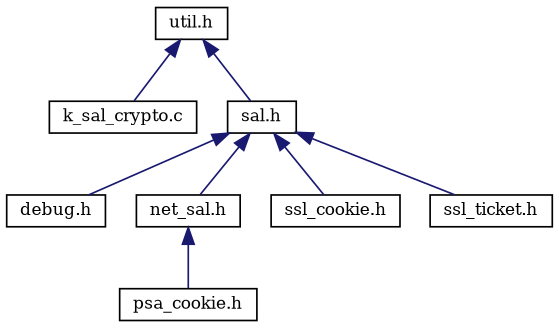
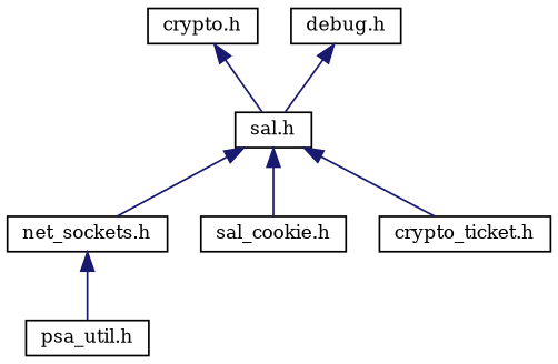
  digraph {
    fontname="DejaVu Serif"
    node [color=black fillcolor=white fontname="DejaVu Serif" fontsize=10 shape=record style=filled]
    edge [color=midnightblue dir=back fontname="DejaVu Serif" fontsize=10 labelfontname=Helvetica labelfontsize=10 style=solid]
-   n1 [height=0.2 label="util.h" width=0.4]
-   n2 [height=0.2 label="k_sal_crypto.c" width=0.4]
+   n1 [height=0.2 label="crypto.h" width=0.4]
    n3 [height=0.2 label="sal.h" width=0.4]
-   n4 [height=0.2 label="psa_cookie.h" width=0.4]
+   n4 [height=0.2 label="psa_util.h" width=0.4]
    n5 [height=0.2 label="debug.h" width=0.4]
-   n6 [height=0.2 label="net_sal.h" width=0.4]
-   n7 [height=0.2 label="ssl_cookie.h" width=0.4]
-   n8 [height=0.2 label="ssl_ticket.h" width=0.4]
-   n1 -> n2
+   n6 [height=0.2 label="net_sockets.h" width=0.4]
+   n7 [height=0.2 label="sal_cookie.h" width=0.4]
+   n8 [height=0.2 label="crypto_ticket.h" width=0.4]
    n1 -> n3
-   n3 -> n5
+   n5 -> n3
    n3 -> n6
    n3 -> n7
    n3 -> n8
    n6 -> n4
  }
